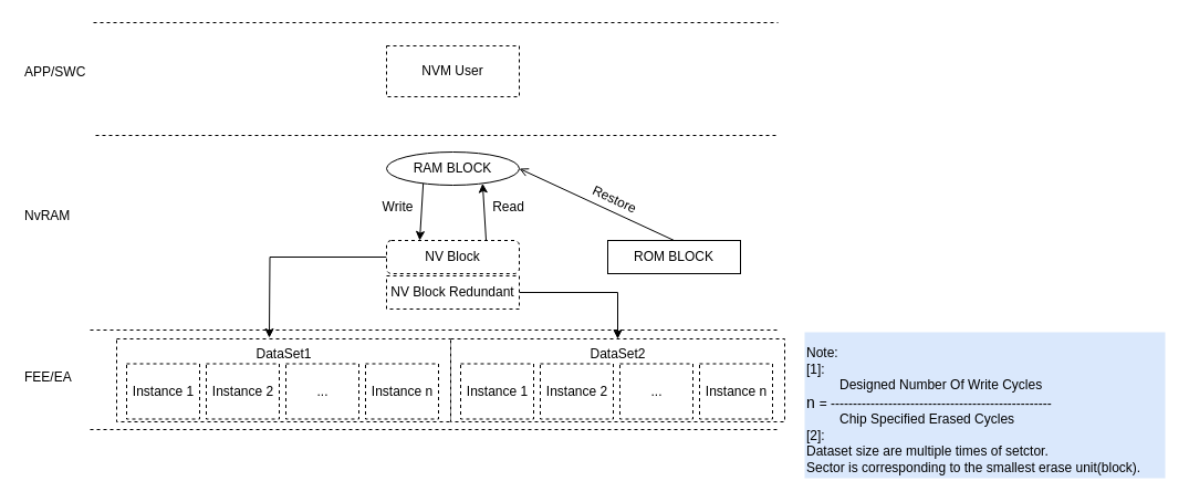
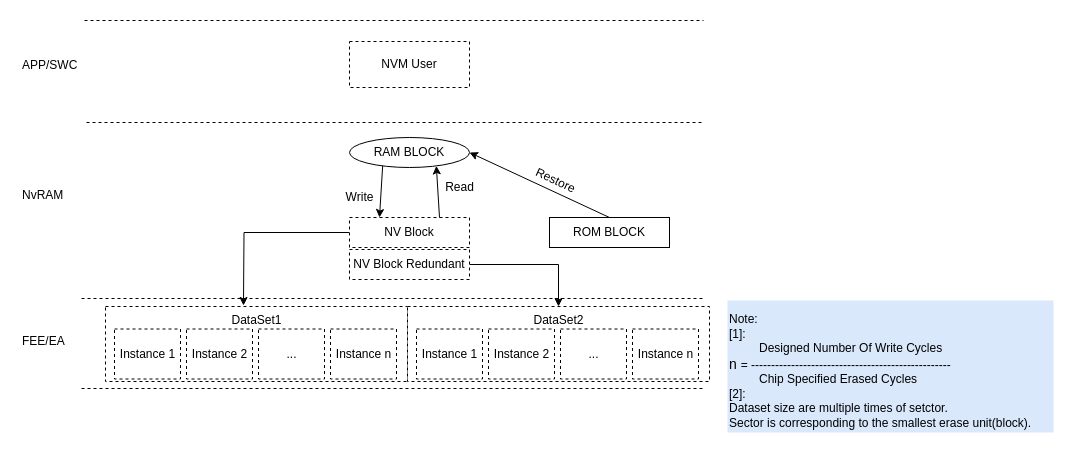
  <mxCell id="0" />
  <mxCell id="1" parent="0" />
  <mxCell id="2" value="" style="endArrow=none;dashed=1;html=1;" parent="1" edge="1"><mxGeometry width="50" height="50" relative="1" as="geometry"><mxPoint x="81" y="388" as="sourcePoint" /><mxPoint x="703" y="388" as="targetPoint" /></mxGeometry></mxCell>
  <mxCell id="3" value="" style="endArrow=none;dashed=1;html=1;" parent="1" edge="1"><mxGeometry width="50" height="50" relative="1" as="geometry"><mxPoint x="81" y="298" as="sourcePoint" /><mxPoint x="703" y="298" as="targetPoint" /></mxGeometry></mxCell>
  <mxCell id="4" value="" style="endArrow=none;dashed=1;html=1;" parent="1" edge="1"><mxGeometry width="50" height="50" relative="1" as="geometry"><mxPoint x="86" y="122" as="sourcePoint" /><mxPoint x="703" y="122" as="targetPoint" /></mxGeometry></mxCell>
  <mxCell id="5" value="ROM BLOCK" style="rounded=0;whiteSpace=wrap;html=1;" parent="1" vertex="1"><mxGeometry x="549" y="217" width="120" height="30" as="geometry" /></mxCell>
  <mxCell id="6" style="edgeStyle=orthogonalEdgeStyle;rounded=0;orthogonalLoop=1;jettySize=auto;html=1;exitX=0;exitY=0.5;exitDx=0;exitDy=0;" parent="1" source="7" edge="1"><mxGeometry relative="1" as="geometry"><mxPoint x="243" y="305" as="targetPoint" /></mxGeometry></mxCell>
- <mxCell id="7" value="NV Block" style="whiteSpace=wrap;html=1;dashed=1;rounded=1;" parent="1" vertex="1"><mxGeometry x="349" y="217" width="120" height="30" as="geometry" /></mxCell>
+ <mxCell id="7" value="NV Block" style="rounded=0;whiteSpace=wrap;html=1;dashed=1;" parent="1" vertex="1"><mxGeometry x="349" y="217" width="120" height="30" as="geometry" /></mxCell>
  <mxCell id="8" value="RAM BLOCK" style="ellipse;whiteSpace=wrap;html=1;" parent="1" vertex="1"><mxGeometry x="349" y="137" width="120" height="30" as="geometry" /></mxCell>
  <mxCell id="9" value="" style="endArrow=classic;html=1;entryX=0.75;entryY=1;entryDx=0;entryDy=0;exitX=0.75;exitY=0;exitDx=0;exitDy=0;" parent="1" source="7" target="8" edge="1"><mxGeometry width="50" height="50" relative="1" as="geometry"><mxPoint x="429" y="217" as="sourcePoint" /><mxPoint x="479" y="167" as="targetPoint" /></mxGeometry></mxCell>
  <mxCell id="10" value="" style="endArrow=classic;html=1;exitX=0.25;exitY=1;exitDx=0;exitDy=0;entryX=0.25;entryY=0;entryDx=0;entryDy=0;" parent="1" source="8" target="7" edge="1"><mxGeometry width="50" height="50" relative="1" as="geometry"><mxPoint x="379" y="177" as="sourcePoint" /><mxPoint x="439" y="87" as="targetPoint" /></mxGeometry></mxCell>
- <mxCell id="11" value="" style="endArrow=open;html=1;entryX=1;entryY=0.5;entryDx=0;entryDy=0;exitX=0.5;exitY=0;exitDx=0;exitDy=0;" parent="1" source="5" target="8" edge="1"><mxGeometry width="50" height="50" relative="1" as="geometry"><mxPoint x="389" y="137" as="sourcePoint" /><mxPoint x="439" y="87" as="targetPoint" /></mxGeometry></mxCell>
+ <mxCell id="11" value="" style="endArrow=classic;html=1;entryX=1;entryY=0.5;entryDx=0;entryDy=0;exitX=0.5;exitY=0;exitDx=0;exitDy=0;" parent="1" source="5" target="8" edge="1"><mxGeometry width="50" height="50" relative="1" as="geometry"><mxPoint x="389" y="137" as="sourcePoint" /><mxPoint x="439" y="87" as="targetPoint" /></mxGeometry></mxCell>
  <mxCell id="12" value="Restore" style="text;html=1;align=center;verticalAlign=middle;resizable=0;points=[];autosize=1;strokeColor=none;rotation=25;" parent="1" vertex="1"><mxGeometry x="525" y="170" width="60" height="20" as="geometry" /></mxCell>
- <mxCell id="13" value="Write" style="text;html=1;align=center;verticalAlign=middle;resizable=0;points=[];autosize=1;strokeColor=none;" parent="1" vertex="1"><mxGeometry x="339" y="177" width="40" height="20" as="geometry" /></mxCell>
+ <mxCell id="13" value="Write" style="text;html=1;align=center;verticalAlign=middle;resizable=0;points=[];autosize=1;strokeColor=none;" parent="1" vertex="1"><mxGeometry x="339" y="187" width="40" height="20" as="geometry" /></mxCell>
  <mxCell id="14" value="Read" style="text;html=1;align=center;verticalAlign=middle;resizable=0;points=[];autosize=1;strokeColor=none;" parent="1" vertex="1"><mxGeometry x="439" y="177" width="40" height="20" as="geometry" /></mxCell>
  <mxCell id="15" value="NvRAM" style="text;html=1;align=left;verticalAlign=middle;resizable=0;points=[];autosize=1;strokeColor=none;" parent="1" vertex="1"><mxGeometry x="20" y="185" width="60" height="20" as="geometry" /></mxCell>
  <mxCell id="16" value="FEE/EA" style="text;html=1;align=left;verticalAlign=middle;resizable=0;points=[];autosize=1;strokeColor=none;" parent="1" vertex="1"><mxGeometry x="20" y="331" width="60" height="20" as="geometry" /></mxCell>
  <mxCell id="17" style="edgeStyle=orthogonalEdgeStyle;rounded=0;orthogonalLoop=1;jettySize=auto;html=1;exitX=1;exitY=0.5;exitDx=0;exitDy=0;entryX=0.5;entryY=0;entryDx=0;entryDy=0;" parent="1" source="18" target="27" edge="1"><mxGeometry relative="1" as="geometry" /></mxCell>
  <mxCell id="18" value="NV Block Redundant" style="rounded=0;whiteSpace=wrap;html=1;dashed=1;" parent="1" vertex="1"><mxGeometry x="349" y="249" width="120" height="30" as="geometry" /></mxCell>
  <mxCell id="19" value="" style="endArrow=none;dashed=1;html=1;" parent="1" edge="1"><mxGeometry width="50" height="50" relative="1" as="geometry"><mxPoint x="84" y="20" as="sourcePoint" /><mxPoint x="703" y="20" as="targetPoint" /></mxGeometry></mxCell>
  <mxCell id="20" value="APP/SWC" style="text;html=1;align=left;verticalAlign=middle;resizable=0;points=[];autosize=1;strokeColor=none;" parent="1" vertex="1"><mxGeometry x="20" y="56" width="65" height="18" as="geometry" /></mxCell>
  <mxCell id="21" value="NVM User" style="rounded=0;whiteSpace=wrap;html=1;dashed=1;" parent="1" vertex="1"><mxGeometry x="349" y="41" width="120" height="46" as="geometry" /></mxCell>
  <mxCell id="22" value="DataSet1&lt;br&gt;" style="html=1;align=center;verticalAlign=top;dashed=1;" parent="1" vertex="1"><mxGeometry x="105" y="306" width="302" height="75" as="geometry" /></mxCell>
  <mxCell id="23" value="Instance 1" style="html=1;align=center;verticalAlign=middle;dashed=1;" parent="1" vertex="1"><mxGeometry x="114" y="328.5" width="66" height="50" as="geometry" /></mxCell>
  <mxCell id="24" value="Instance 2" style="html=1;align=center;verticalAlign=middle;dashed=1;" parent="1" vertex="1"><mxGeometry x="186" y="328.5" width="66" height="50" as="geometry" /></mxCell>
  <mxCell id="25" value="..." style="html=1;align=center;verticalAlign=middle;dashed=1;" parent="1" vertex="1"><mxGeometry x="258" y="328.5" width="66" height="50" as="geometry" /></mxCell>
  <mxCell id="26" value="Instance n" style="html=1;align=center;verticalAlign=middle;dashed=1;" parent="1" vertex="1"><mxGeometry x="330" y="328.5" width="66" height="50" as="geometry" /></mxCell>
  <mxCell id="27" value="DataSet2" style="html=1;align=center;verticalAlign=top;dashed=1;" parent="1" vertex="1"><mxGeometry x="407" y="306" width="302" height="75" as="geometry" /></mxCell>
  <mxCell id="28" value="Instance 1" style="html=1;align=center;verticalAlign=middle;dashed=1;" parent="1" vertex="1"><mxGeometry x="416" y="328.5" width="66" height="50" as="geometry" /></mxCell>
  <mxCell id="29" value="Instance 2" style="html=1;align=center;verticalAlign=middle;dashed=1;" parent="1" vertex="1"><mxGeometry x="488" y="328.5" width="66" height="50" as="geometry" /></mxCell>
  <mxCell id="30" value="..." style="html=1;align=center;verticalAlign=middle;dashed=1;" parent="1" vertex="1"><mxGeometry x="560" y="328.5" width="66" height="50" as="geometry" /></mxCell>
  <mxCell id="31" value="Instance n" style="html=1;align=center;verticalAlign=middle;dashed=1;" parent="1" vertex="1"><mxGeometry x="632" y="328.5" width="66" height="50" as="geometry" /></mxCell>
  <mxCell id="32" value="&lt;br&gt;Note:&lt;br&gt;[1]:&lt;br&gt;&amp;nbsp; &amp;nbsp; &amp;nbsp; &amp;nbsp; &amp;nbsp;Designed Number Of Write Cycles&lt;br&gt;&lt;font style=&quot;font-size: 14px&quot;&gt;&lt;font style=&quot;font-size: 14px&quot;&gt;n&lt;/font&gt; &lt;/font&gt;= --------------------------------------------------&lt;br&gt;&amp;nbsp; &amp;nbsp; &amp;nbsp; &amp;nbsp; &amp;nbsp;Chip Specified Erased Cycles&lt;br&gt;[2]:&lt;br&gt;Dataset size are multiple times of setctor.&lt;br&gt;Sector is corresponding to the smallest erase unit(block)." style="html=1;align=left;verticalAlign=bottom;dashed=1;fillColor=#dae8fc;strokeColor=none;" parent="1" vertex="1"><mxGeometry x="727" y="300" width="326" height="132" as="geometry" /></mxCell>
